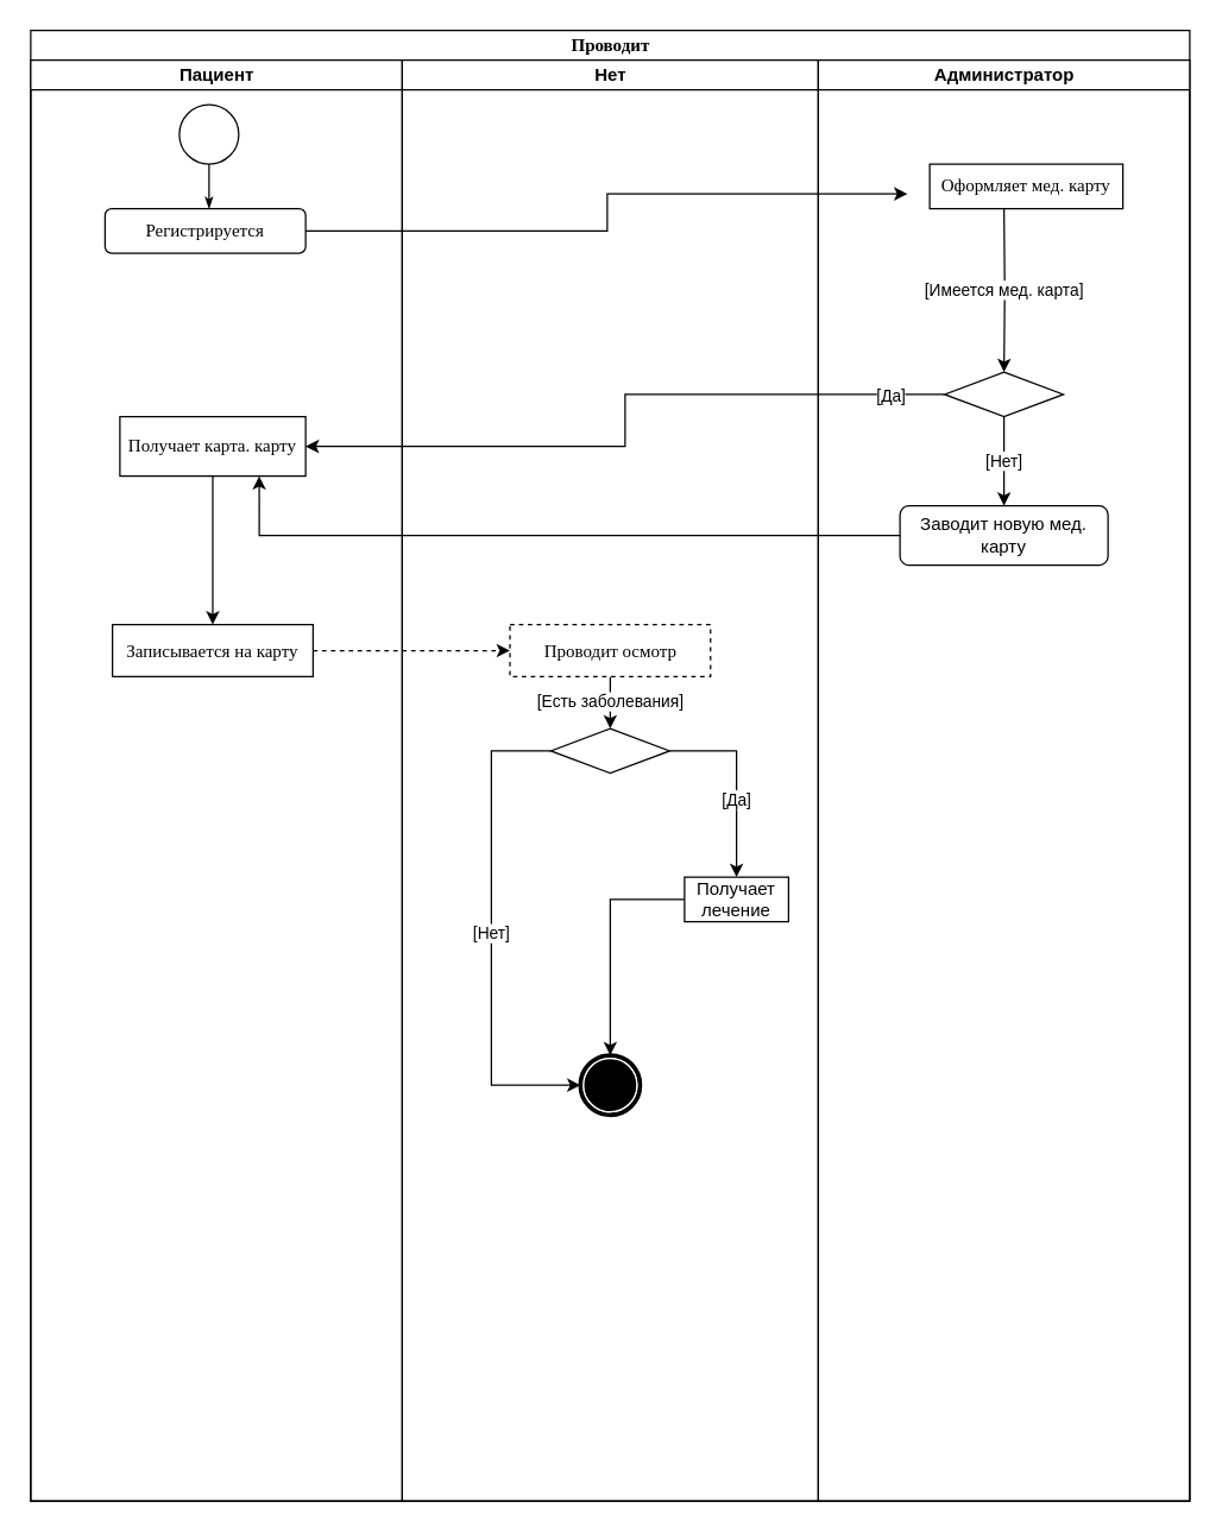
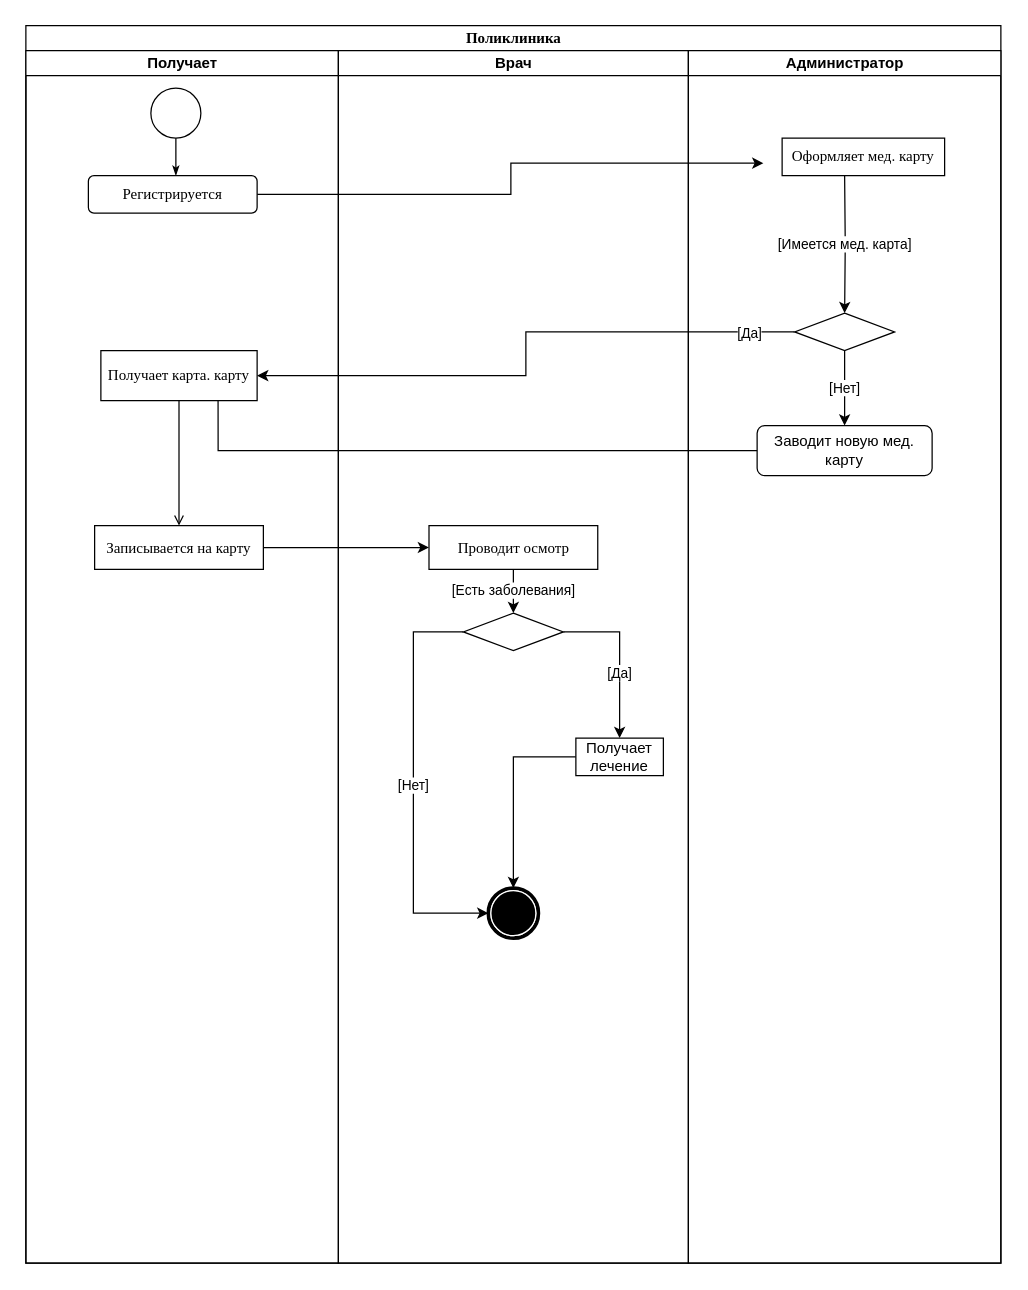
  <mxCell id="0" />
  <mxCell id="1" parent="0" />
- <mxCell id="2" value="Проводит" style="swimlane;html=1;childLayout=stackLayout;startSize=20;rounded=0;shadow=0;comic=0;labelBackgroundColor=none;strokeWidth=1;fontFamily=Verdana;fontSize=12;align=center;" parent="1" vertex="1"><mxGeometry x="20" y="20" width="780" height="990" as="geometry" /></mxCell>
+ <mxCell id="2" value="Поликлиника" style="swimlane;html=1;childLayout=stackLayout;startSize=20;rounded=0;shadow=0;comic=0;labelBackgroundColor=none;strokeWidth=1;fontFamily=Verdana;fontSize=12;align=center;" parent="1" vertex="1"><mxGeometry x="20" y="20" width="780" height="990" as="geometry" /></mxCell>
  <mxCell id="3" style="edgeStyle=orthogonalEdgeStyle;rounded=0;orthogonalLoop=1;jettySize=auto;html=1;" parent="2" edge="1"><mxGeometry relative="1" as="geometry"><mxPoint x="185" y="135" as="sourcePoint" /><mxPoint x="590" y="110" as="targetPoint" /><Array as="points"><mxPoint x="388" y="135" /><mxPoint x="388" y="110" /></Array></mxGeometry></mxCell>
- <mxCell id="4" value="Пациент" style="swimlane;html=1;startSize=20;rounded=0;" parent="2" vertex="1"><mxGeometry y="20" width="250" height="970" as="geometry" /></mxCell>
+ <mxCell id="4" value="Получает" style="swimlane;html=1;startSize=20;rounded=0;" parent="2" vertex="1"><mxGeometry y="20" width="250" height="970" as="geometry" /></mxCell>
  <mxCell id="5" value="" style="ellipse;whiteSpace=wrap;html=1;rounded=0;shadow=0;comic=0;labelBackgroundColor=none;strokeWidth=1;fontFamily=Verdana;fontSize=12;align=center;" parent="4" vertex="1"><mxGeometry x="100" y="30" width="40" height="40" as="geometry" /></mxCell>
  <mxCell id="6" style="edgeStyle=orthogonalEdgeStyle;rounded=0;html=1;labelBackgroundColor=none;startArrow=none;startFill=0;startSize=5;endArrow=classicThin;endFill=1;endSize=5;jettySize=auto;orthogonalLoop=1;strokeWidth=1;fontFamily=Verdana;fontSize=12;" parent="4" source="5" edge="1"><mxGeometry relative="1" as="geometry"><mxPoint x="120" y="100" as="targetPoint" /></mxGeometry></mxCell>
  <mxCell id="7" value="&lt;span style=&quot;font-family: Verdana;&quot;&gt;Регистрируется&lt;/span&gt;" style="whiteSpace=wrap;html=1;rounded=1;" parent="4" vertex="1"><mxGeometry x="50" y="100" width="135" height="30" as="geometry" /></mxCell>
- <mxCell id="8" style="edgeStyle=orthogonalEdgeStyle;rounded=0;orthogonalLoop=1;jettySize=auto;html=1;" parent="4" source="9" target="10" edge="1"><mxGeometry relative="1" as="geometry"><Array as="points"><mxPoint x="60" y="270" /><mxPoint x="60" y="270" /></Array></mxGeometry></mxCell>
+ <mxCell id="8" style="edgeStyle=orthogonalEdgeStyle;rounded=0;orthogonalLoop=1;jettySize=auto;html=1;endArrow=open;" parent="4" source="9" target="10" edge="1"><mxGeometry relative="1" as="geometry"><Array as="points"><mxPoint x="60" y="270" /><mxPoint x="60" y="270" /></Array></mxGeometry></mxCell>
  <mxCell id="9" value="&lt;font face=&quot;Verdana&quot;&gt;Получает карта. карту&lt;/font&gt;" style="rounded=0;whiteSpace=wrap;html=1;" parent="4" vertex="1"><mxGeometry x="60" y="240" width="125" height="40" as="geometry" /></mxCell>
  <mxCell id="10" value="&lt;font face=&quot;Verdana&quot;&gt;Записывается на карту&lt;br&gt;&lt;/font&gt;" style="rounded=0;whiteSpace=wrap;html=1;" parent="4" vertex="1"><mxGeometry x="55" y="380" width="135" height="35" as="geometry" /></mxCell>
- <mxCell id="11" value="Нет" style="swimlane;html=1;startSize=20;rounded=0;" parent="2" vertex="1"><mxGeometry x="250" y="20" width="280" height="970" as="geometry" /></mxCell>
+ <mxCell id="11" value="Врач" style="swimlane;html=1;startSize=20;rounded=0;" parent="2" vertex="1"><mxGeometry x="250" y="20" width="280" height="970" as="geometry" /></mxCell>
  <mxCell id="12" value="" style="shape=mxgraph.bpmn.shape;html=1;verticalLabelPosition=bottom;verticalAlign=top;perimeter=ellipsePerimeter;outline=end;symbol=terminate;rounded=0;shadow=0;comic=0;strokeWidth=1;fontFamily=Verdana;fontSize=12;align=center;" parent="11" vertex="1"><mxGeometry x="120" y="670" width="40" height="40" as="geometry" /></mxCell>
  <mxCell id="13" value="[Есть заболевания]" style="edgeStyle=orthogonalEdgeStyle;rounded=0;orthogonalLoop=1;jettySize=auto;html=1;" parent="11" source="14" target="16" edge="1"><mxGeometry relative="1" as="geometry" /></mxCell>
- <mxCell id="14" value="&lt;font face=&quot;Verdana&quot;&gt;Проводит осмотр&lt;br&gt;&lt;/font&gt;" style="rounded=0;whiteSpace=wrap;html=1;dashed=1;" parent="11" vertex="1"><mxGeometry x="72.5" y="380" width="135" height="35" as="geometry" /></mxCell>
+ <mxCell id="14" value="&lt;font face=&quot;Verdana&quot;&gt;Проводит осмотр&lt;br&gt;&lt;/font&gt;" style="rounded=0;whiteSpace=wrap;html=1;" parent="11" vertex="1"><mxGeometry x="72.5" y="380" width="135" height="35" as="geometry" /></mxCell>
  <mxCell id="15" value="[Нет]" style="edgeStyle=orthogonalEdgeStyle;rounded=0;orthogonalLoop=1;jettySize=auto;html=1;entryX=0;entryY=0.5;entryDx=0;entryDy=0;" parent="11" source="16" target="12" edge="1"><mxGeometry relative="1" as="geometry"><Array as="points"><mxPoint x="60" y="465" /><mxPoint x="60" y="690" /></Array></mxGeometry></mxCell>
  <mxCell id="16" value="" style="rhombus;whiteSpace=wrap;html=1;rounded=0;" parent="11" vertex="1"><mxGeometry x="100" y="450" width="80" height="30" as="geometry" /></mxCell>
  <mxCell id="17" style="edgeStyle=orthogonalEdgeStyle;rounded=0;orthogonalLoop=1;jettySize=auto;html=1;entryX=0.5;entryY=0;entryDx=0;entryDy=0;" parent="11" source="18" target="12" edge="1"><mxGeometry relative="1" as="geometry" /></mxCell>
  <mxCell id="18" value="Получает лечение" style="rounded=0;whiteSpace=wrap;html=1;" parent="11" vertex="1"><mxGeometry x="190" y="550" width="70" height="30" as="geometry" /></mxCell>
  <mxCell id="19" value="[Да]" style="edgeStyle=orthogonalEdgeStyle;rounded=0;orthogonalLoop=1;jettySize=auto;html=1;" parent="11" source="16" target="18" edge="1"><mxGeometry x="0.2" relative="1" as="geometry"><mxPoint x="220" y="550" as="targetPoint" /><mxPoint as="offset" /></mxGeometry></mxCell>
  <mxCell id="20" value="Администратор" style="swimlane;html=1;startSize=20;rounded=0;" parent="2" vertex="1"><mxGeometry x="530" y="20" width="250" height="970" as="geometry" /></mxCell>
  <mxCell id="21" value="[Имеется мед. карта]" style="edgeStyle=orthogonalEdgeStyle;rounded=0;orthogonalLoop=1;jettySize=auto;html=1;entryX=0.5;entryY=0;entryDx=0;entryDy=0;" parent="20" target="22" edge="1"><mxGeometry relative="1" as="geometry"><mxPoint x="125" y="100" as="sourcePoint" /></mxGeometry></mxCell>
  <mxCell id="22" value="" style="rhombus;whiteSpace=wrap;html=1;rounded=0;" parent="20" vertex="1"><mxGeometry x="85" y="210" width="80" height="30" as="geometry" /></mxCell>
  <mxCell id="23" value="&lt;span style=&quot;font-family: Verdana;&quot;&gt;Оформляет мед. карту&lt;/span&gt;" style="rounded=0;whiteSpace=wrap;html=1;" parent="20" vertex="1"><mxGeometry x="75" y="70" width="130" height="30" as="geometry" /></mxCell>
  <mxCell id="24" value="Заводит новую мед. карту" style="whiteSpace=wrap;html=1;rounded=1;" parent="20" vertex="1"><mxGeometry x="55" y="300" width="140" height="40" as="geometry" /></mxCell>
  <mxCell id="25" value="[Нет]" style="edgeStyle=orthogonalEdgeStyle;rounded=0;orthogonalLoop=1;jettySize=auto;html=1;" parent="20" source="22" target="24" edge="1"><mxGeometry relative="1" as="geometry"><mxPoint x="125" y="360" as="targetPoint" /></mxGeometry></mxCell>
  <mxCell id="26" style="edgeStyle=orthogonalEdgeStyle;rounded=0;orthogonalLoop=1;jettySize=auto;html=1;entryX=1;entryY=0.5;entryDx=0;entryDy=0;" parent="2" source="22" target="9" edge="1"><mxGeometry relative="1" as="geometry" /></mxCell>
  <mxCell id="27" value="[Да]" style="edgeLabel;html=1;align=center;verticalAlign=middle;resizable=0;points=[];rounded=0;" parent="26" vertex="1" connectable="0"><mxGeometry x="-0.84" y="2" relative="1" as="geometry"><mxPoint y="-2" as="offset" /></mxGeometry></mxCell>
- <mxCell id="28" style="edgeStyle=orthogonalEdgeStyle;rounded=0;orthogonalLoop=1;jettySize=auto;html=1;entryX=0.75;entryY=1;entryDx=0;entryDy=0;" parent="2" source="24" target="9" edge="1"><mxGeometry relative="1" as="geometry" /></mxCell>
- <mxCell id="29" style="edgeStyle=orthogonalEdgeStyle;rounded=0;orthogonalLoop=1;jettySize=auto;html=1;dashed=1;" parent="2" source="10" target="14" edge="1"><mxGeometry relative="1" as="geometry" /></mxCell>
+ <mxCell id="28" style="edgeStyle=orthogonalEdgeStyle;rounded=0;orthogonalLoop=1;jettySize=auto;html=1;entryX=0.75;entryY=1;entryDx=0;entryDy=0;endArrow=none;" parent="2" source="24" target="9" edge="1"><mxGeometry relative="1" as="geometry" /></mxCell>
+ <mxCell id="29" style="edgeStyle=orthogonalEdgeStyle;rounded=0;orthogonalLoop=1;jettySize=auto;html=1;" parent="2" source="10" target="14" edge="1"><mxGeometry relative="1" as="geometry" /></mxCell>
